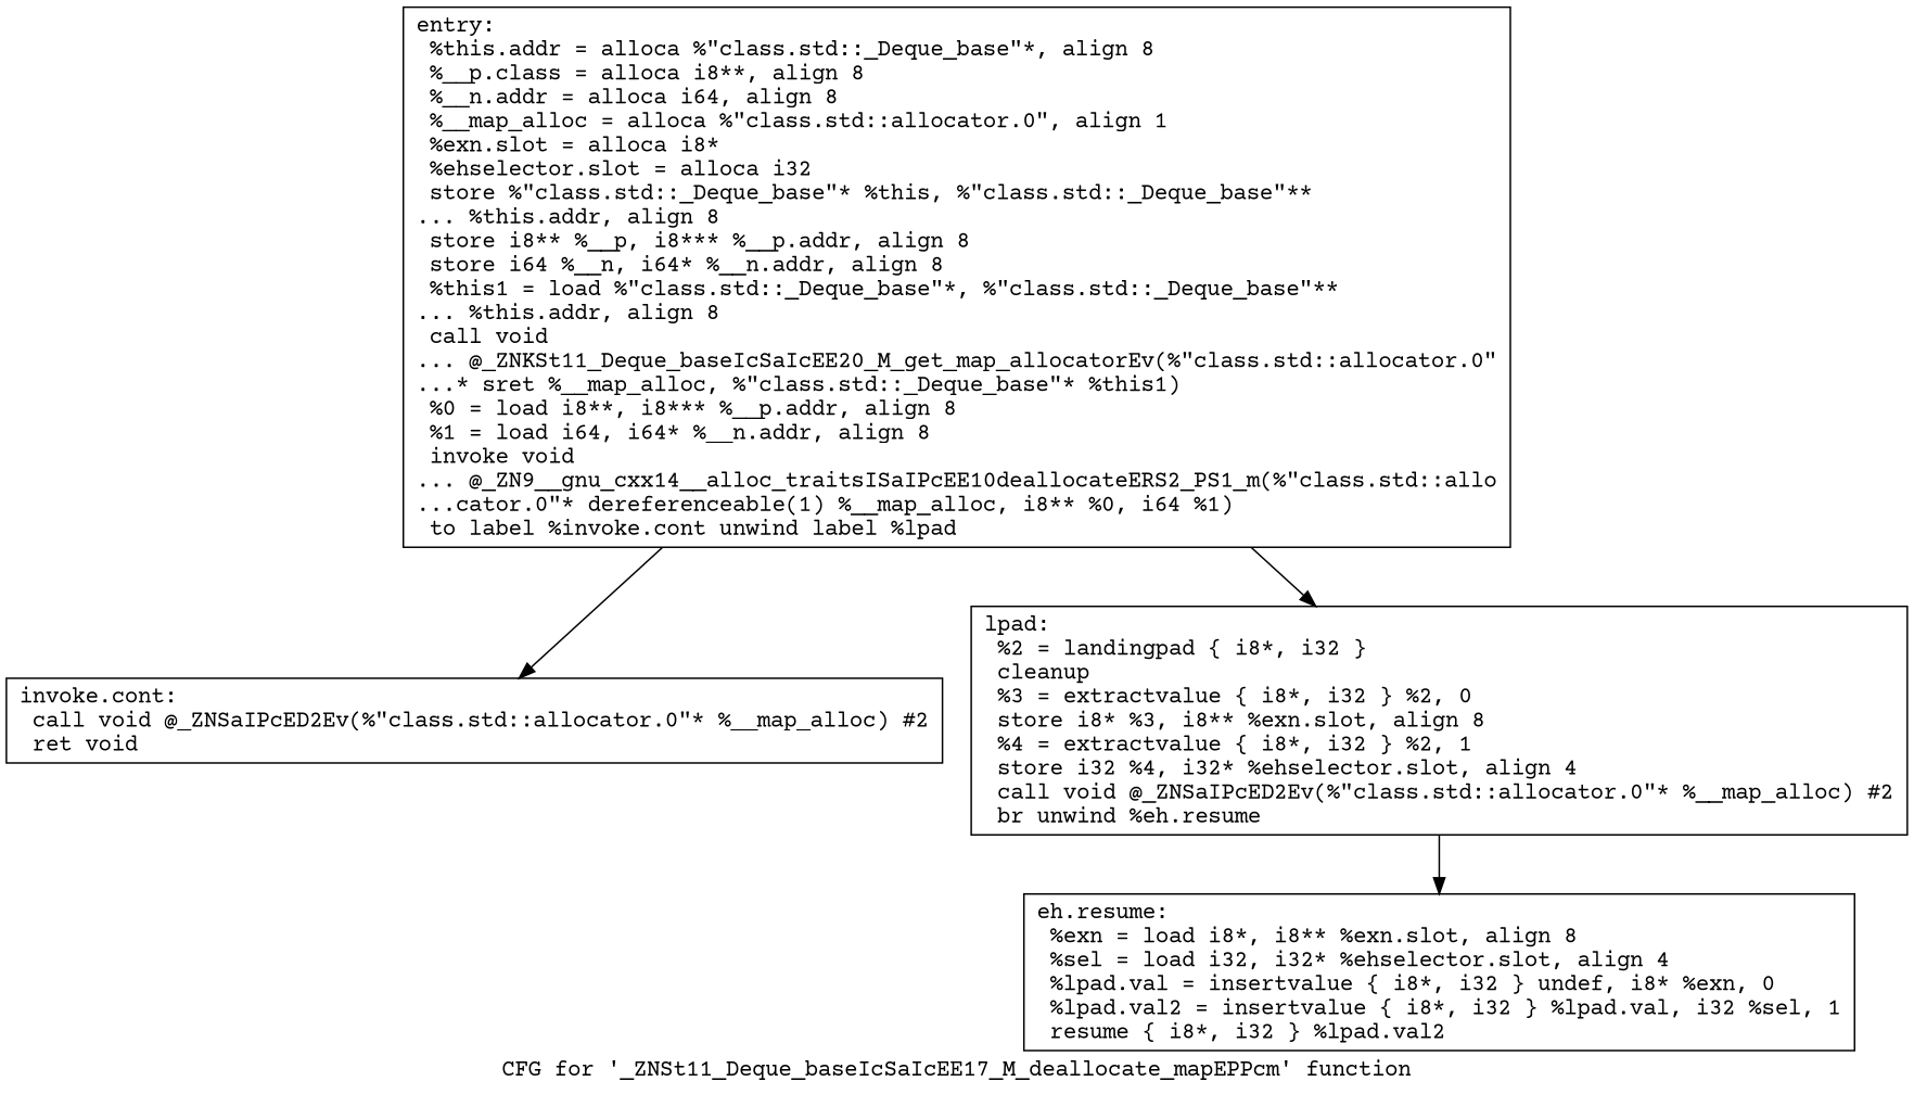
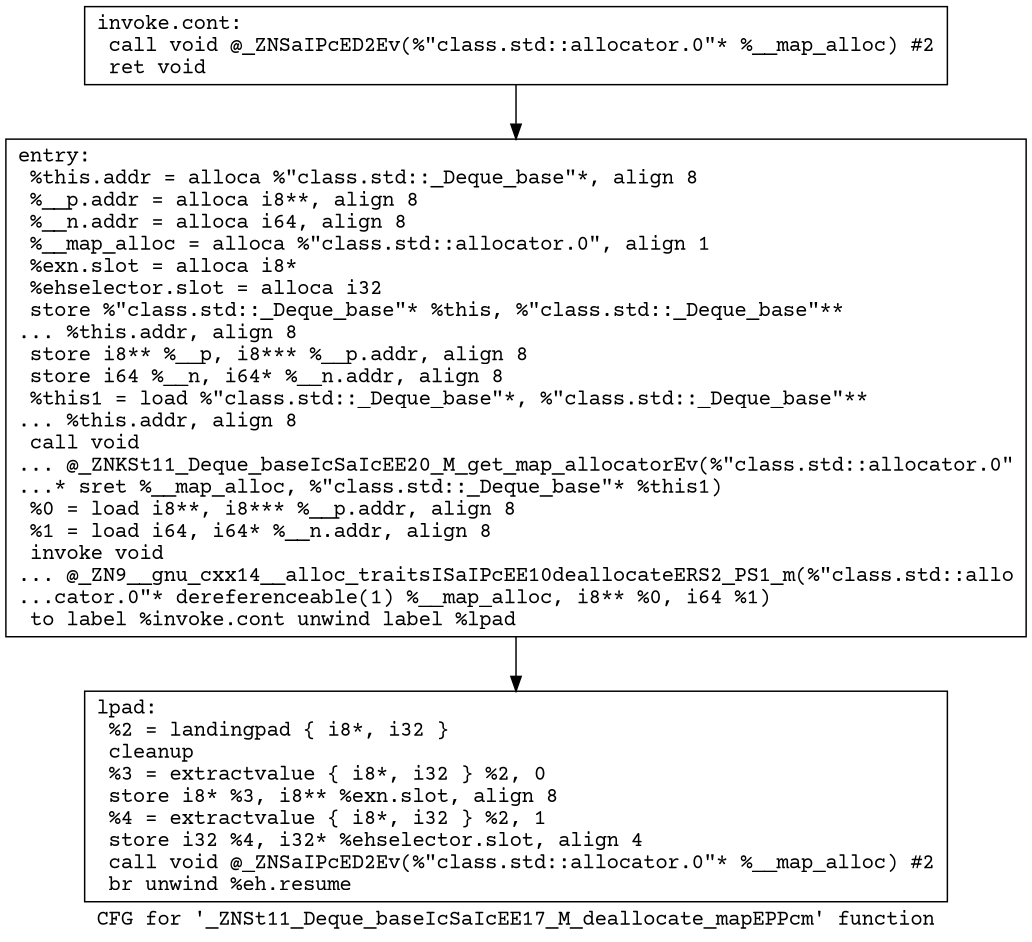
  digraph {
    fontname="Courier Prime"
    label="CFG for '_ZNSt11_Deque_baseIcSaIcEE17_M_deallocate_mapEPPcm' function"
    node [fontname="Courier Prime" shape=record]
    edge [fontname="Courier Prime"]
-   n1 [label="{entry:\l  %this.addr = alloca %\"class.std::_Deque_base\"*, align 8\l  %__p.class = alloca i8**, align 8\l  %__n.addr = alloca i64, align 8\l  %__map_alloc = alloca %\"class.std::allocator.0\", align 1\l  %exn.slot = alloca i8*\l  %ehselector.slot = alloca i32\l  store %\"class.std::_Deque_base\"* %this, %\"class.std::_Deque_base\"**\l... %this.addr, align 8\l  store i8** %__p, i8*** %__p.addr, align 8\l  store i64 %__n, i64* %__n.addr, align 8\l  %this1 = load %\"class.std::_Deque_base\"*, %\"class.std::_Deque_base\"**\l... %this.addr, align 8\l  call void\l... @_ZNKSt11_Deque_baseIcSaIcEE20_M_get_map_allocatorEv(%\"class.std::allocator.0\"\l...* sret %__map_alloc, %\"class.std::_Deque_base\"* %this1)\l  %0 = load i8**, i8*** %__p.addr, align 8\l  %1 = load i64, i64* %__n.addr, align 8\l  invoke void\l... @_ZN9__gnu_cxx14__alloc_traitsISaIPcEE10deallocateERS2_PS1_m(%\"class.std::allo\l...cator.0\"* dereferenceable(1) %__map_alloc, i8** %0, i64 %1)\l          to label %invoke.cont unwind label %lpad\l}"]
+   n1 [label="{entry:\l  %this.addr = alloca %\"class.std::_Deque_base\"*, align 8\l  %__p.addr = alloca i8**, align 8\l  %__n.addr = alloca i64, align 8\l  %__map_alloc = alloca %\"class.std::allocator.0\", align 1\l  %exn.slot = alloca i8*\l  %ehselector.slot = alloca i32\l  store %\"class.std::_Deque_base\"* %this, %\"class.std::_Deque_base\"**\l... %this.addr, align 8\l  store i8** %__p, i8*** %__p.addr, align 8\l  store i64 %__n, i64* %__n.addr, align 8\l  %this1 = load %\"class.std::_Deque_base\"*, %\"class.std::_Deque_base\"**\l... %this.addr, align 8\l  call void\l... @_ZNKSt11_Deque_baseIcSaIcEE20_M_get_map_allocatorEv(%\"class.std::allocator.0\"\l...* sret %__map_alloc, %\"class.std::_Deque_base\"* %this1)\l  %0 = load i8**, i8*** %__p.addr, align 8\l  %1 = load i64, i64* %__n.addr, align 8\l  invoke void\l... @_ZN9__gnu_cxx14__alloc_traitsISaIPcEE10deallocateERS2_PS1_m(%\"class.std::allo\l...cator.0\"* dereferenceable(1) %__map_alloc, i8** %0, i64 %1)\l          to label %invoke.cont unwind label %lpad\l}"]
    n2 [label="{invoke.cont:                                      \l  call void @_ZNSaIPcED2Ev(%\"class.std::allocator.0\"* %__map_alloc) #2\l  ret void\l}"]
    n3 [label="{lpad:                                             \l  %2 = landingpad \{ i8*, i32 \}\l          cleanup\l  %3 = extractvalue \{ i8*, i32 \} %2, 0\l  store i8* %3, i8** %exn.slot, align 8\l  %4 = extractvalue \{ i8*, i32 \} %2, 1\l  store i32 %4, i32* %ehselector.slot, align 4\l  call void @_ZNSaIPcED2Ev(%\"class.std::allocator.0\"* %__map_alloc) #2\l  br unwind %eh.resume\l}"]
-   n4 [label="{eh.resume:                                        \l  %exn = load i8*, i8** %exn.slot, align 8\l  %sel = load i32, i32* %ehselector.slot, align 4\l  %lpad.val = insertvalue \{ i8*, i32 \} undef, i8* %exn, 0\l  %lpad.val2 = insertvalue \{ i8*, i32 \} %lpad.val, i32 %sel, 1\l  resume \{ i8*, i32 \} %lpad.val2\l}"]
-   n1 -> n2
+   n2 -> n1
    n1 -> n3
-   n3 -> n4
  }
